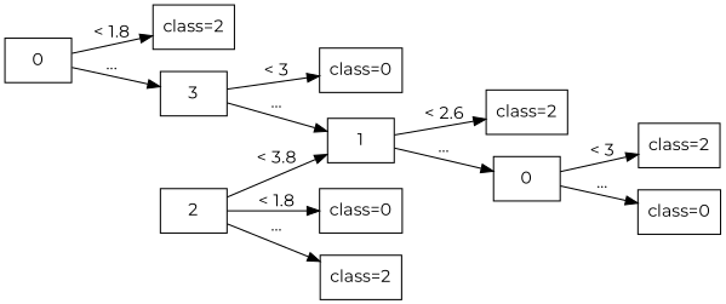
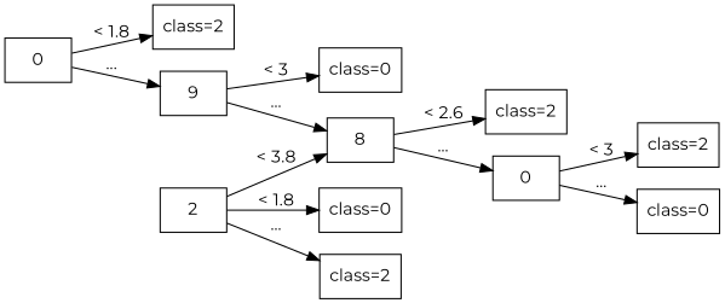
  digraph {
    fontname=Montserrat
    rankdir=LR
    node [fontname=Montserrat shape=box]
    edge [fontname=Montserrat]
    n1 [label=0]
    n2 [label="class=2"]
-   n3 [label=3]
+   n3 [label=9]
    n4 [label="class=0"]
-   n5 [label=1]
+   n5 [label=8]
    n6 [label=2]
    n7 [label="class=0"]
    n8 [label="class=2"]
    n9 [label="class=2"]
    n10 [label=0]
    n11 [label="class=2"]
    n12 [label="class=0"]
    n1 -> n2 [label="< 1.8"]
    n1 -> n3 [label="..."]
    n3 -> n4 [label="< 3"]
    n3 -> n5 [label="..."]
    n5 -> n9 [label="< 2.6"]
    n5 -> n10 [label="..."]
    n6 -> n5 [label="< 3.8"]
    n6 -> n7 [label="< 1.8"]
    n6 -> n8 [label="..."]
    n10 -> n11 [label="< 3"]
    n10 -> n12 [label="..."]
  }
